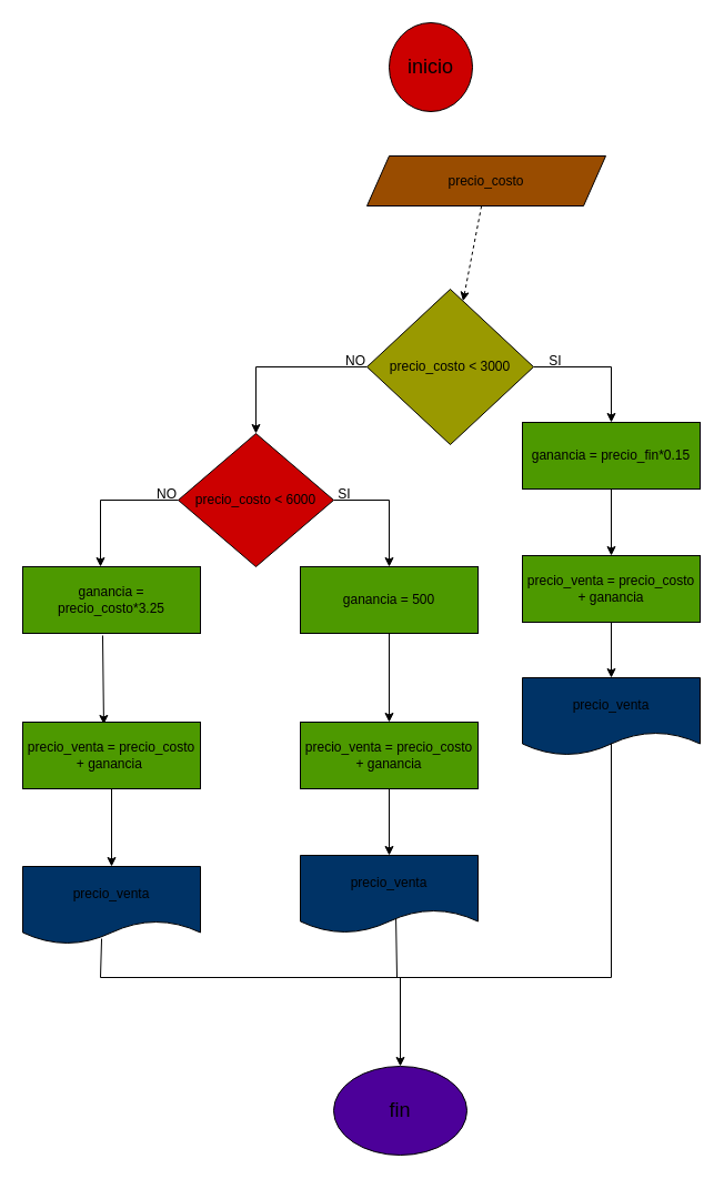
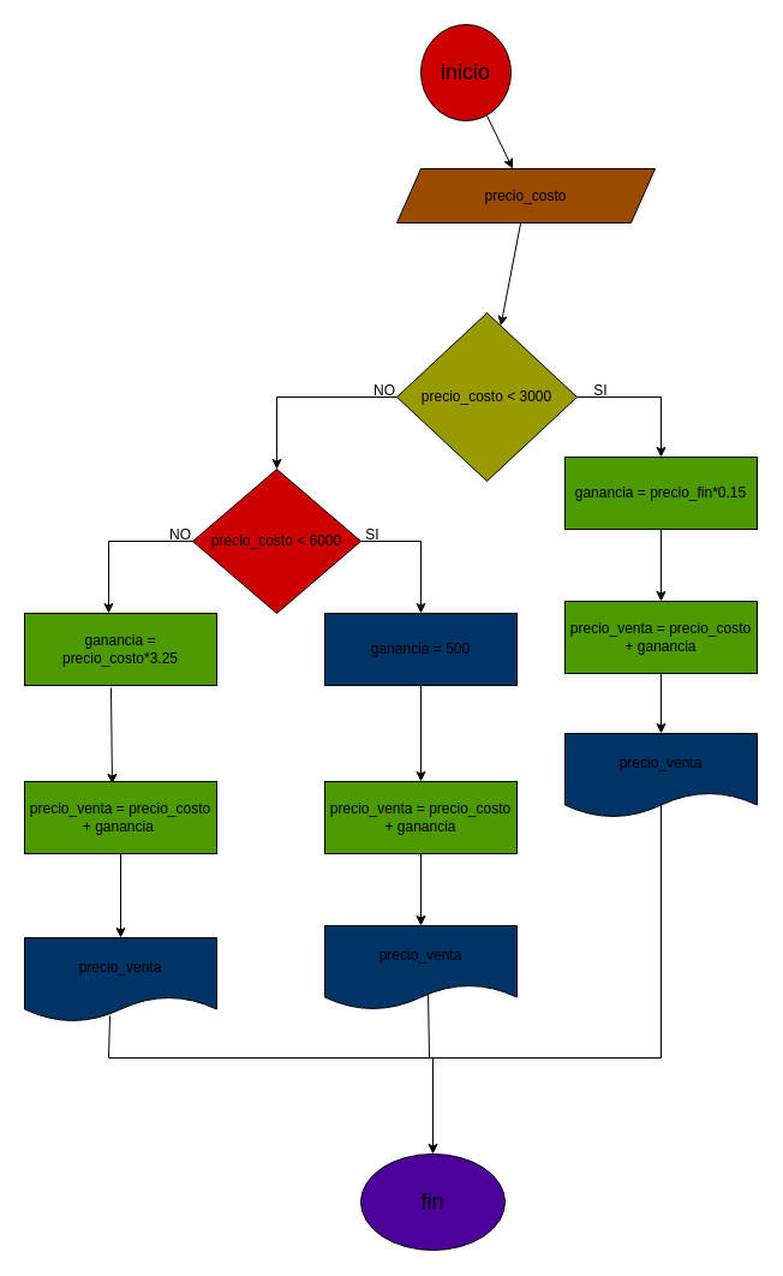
  <mxCell id="0" />
  <mxCell id="1" parent="0" />
+ <mxCell id="2" value="" style="edgeStyle=none;html=1;" edge="1" parent="1" source="3" target="5"><mxGeometry relative="1" as="geometry" /></mxCell>
  <mxCell id="3" value="&lt;font style=&quot;font-size: 18px;&quot;&gt;inicio&lt;/font&gt;" style="ellipse;whiteSpace=wrap;html=1;fillColor=#CC0000;" vertex="1" parent="1"><mxGeometry x="350" y="20" width="75" height="80" as="geometry" /></mxCell>
- <mxCell id="4" value="" style="edgeStyle=none;html=1;dashed=1;" edge="1" parent="1" source="5" target="6"><mxGeometry relative="1" as="geometry" /></mxCell>
+ <mxCell id="4" value="" style="edgeStyle=none;html=1;" edge="1" parent="1" source="5" target="6"><mxGeometry relative="1" as="geometry" /></mxCell>
  <mxCell id="5" value="precio_costo" style="shape=parallelogram;perimeter=parallelogramPerimeter;whiteSpace=wrap;html=1;fixedSize=1;fillColor=#994C00;" vertex="1" parent="1"><mxGeometry x="330" y="140" width="215" height="45" as="geometry" /></mxCell>
  <mxCell id="6" value="precio_costo &amp;lt; 3000" style="rhombus;whiteSpace=wrap;html=1;fillColor=#999900;" vertex="1" parent="1"><mxGeometry x="330" y="260" width="150" height="140" as="geometry" /></mxCell>
  <mxCell id="7" value="" style="endArrow=none;html=1;exitX=1;exitY=0.5;exitDx=0;exitDy=0;" edge="1" parent="1" source="6"><mxGeometry width="50" height="50" relative="1" as="geometry"><mxPoint x="500" y="340" as="sourcePoint" /><mxPoint x="550" y="330" as="targetPoint" /></mxGeometry></mxCell>
  <mxCell id="8" value="" style="edgeStyle=none;html=1;" edge="1" parent="1" source="9" target="12"><mxGeometry relative="1" as="geometry" /></mxCell>
  <mxCell id="9" value="ganancia = precio_fin*0.15" style="rounded=0;whiteSpace=wrap;html=1;fillColor=#4D9900;" vertex="1" parent="1"><mxGeometry x="470" y="380" width="160" height="60" as="geometry" /></mxCell>
  <mxCell id="10" value="" style="endArrow=classic;html=1;" edge="1" parent="1" target="9"><mxGeometry width="50" height="50" relative="1" as="geometry"><mxPoint x="550" y="330" as="sourcePoint" /><mxPoint x="550" y="290" as="targetPoint" /></mxGeometry></mxCell>
  <mxCell id="11" value="" style="edgeStyle=none;html=1;" edge="1" parent="1" source="12" target="13"><mxGeometry relative="1" as="geometry" /></mxCell>
  <mxCell id="12" value="precio_venta = precio_costo + ganancia" style="rounded=0;whiteSpace=wrap;html=1;fillColor=#4D9900;" vertex="1" parent="1"><mxGeometry x="470" y="500" width="160" height="60" as="geometry" /></mxCell>
  <mxCell id="13" value="precio_venta" style="shape=document;whiteSpace=wrap;html=1;boundedLbl=1;rounded=0;fillColor=#003366;" vertex="1" parent="1"><mxGeometry x="470" y="610" width="160" height="70" as="geometry" /></mxCell>
  <mxCell id="14" value="" style="endArrow=none;html=1;exitX=0;exitY=0.5;exitDx=0;exitDy=0;" edge="1" parent="1" source="6"><mxGeometry width="50" height="50" relative="1" as="geometry"><mxPoint x="500" y="370" as="sourcePoint" /><mxPoint x="230" y="330" as="targetPoint" /></mxGeometry></mxCell>
  <mxCell id="15" value="" style="endArrow=classic;html=1;entryX=0.5;entryY=0;entryDx=0;entryDy=0;" edge="1" parent="1" target="16"><mxGeometry width="50" height="50" relative="1" as="geometry"><mxPoint x="230" y="330" as="sourcePoint" /><mxPoint x="230" y="380" as="targetPoint" /></mxGeometry></mxCell>
  <mxCell id="16" value="precio_costo &amp;lt; 6000" style="rhombus;whiteSpace=wrap;html=1;fillColor=#cc0000;" vertex="1" parent="1"><mxGeometry x="160" y="390" width="140" height="120" as="geometry" /></mxCell>
  <mxCell id="17" value="" style="endArrow=none;html=1;exitX=1;exitY=0.5;exitDx=0;exitDy=0;" edge="1" parent="1" source="16"><mxGeometry width="50" height="50" relative="1" as="geometry"><mxPoint x="500" y="520" as="sourcePoint" /><mxPoint x="350" y="450" as="targetPoint" /></mxGeometry></mxCell>
  <mxCell id="18" value="" style="endArrow=classic;html=1;" edge="1" parent="1"><mxGeometry width="50" height="50" relative="1" as="geometry"><mxPoint x="350" y="450" as="sourcePoint" /><mxPoint x="350" y="510" as="targetPoint" /></mxGeometry></mxCell>
  <mxCell id="19" value="" style="edgeStyle=none;html=1;" edge="1" parent="1" source="20" target="29"><mxGeometry relative="1" as="geometry" /></mxCell>
- <mxCell id="20" value="ganancia = 500" style="rounded=0;whiteSpace=wrap;html=1;fillColor=#4D9900;" vertex="1" parent="1"><mxGeometry x="270" y="510" width="160" height="60" as="geometry" /></mxCell>
+ <mxCell id="20" value="ganancia = 500" style="rounded=0;whiteSpace=wrap;html=1;fillColor=#003366;" vertex="1" parent="1"><mxGeometry x="270" y="510" width="160" height="60" as="geometry" /></mxCell>
  <mxCell id="21" value="SI" style="text;html=1;strokeColor=none;fillColor=none;align=center;verticalAlign=middle;whiteSpace=wrap;rounded=0;" vertex="1" parent="1"><mxGeometry x="470" y="310" width="60" height="30" as="geometry" /></mxCell>
  <mxCell id="22" value="NO" style="text;html=1;strokeColor=none;fillColor=none;align=center;verticalAlign=middle;whiteSpace=wrap;rounded=0;" vertex="1" parent="1"><mxGeometry x="290" y="310" width="60" height="30" as="geometry" /></mxCell>
  <mxCell id="23" value="SI" style="text;html=1;strokeColor=none;fillColor=none;align=center;verticalAlign=middle;whiteSpace=wrap;rounded=0;" vertex="1" parent="1"><mxGeometry x="280" y="430" width="60" height="30" as="geometry" /></mxCell>
  <mxCell id="24" value="" style="endArrow=none;html=1;exitX=0;exitY=0.5;exitDx=0;exitDy=0;" edge="1" parent="1" source="16"><mxGeometry width="50" height="50" relative="1" as="geometry"><mxPoint x="500" y="460" as="sourcePoint" /><mxPoint x="90" y="450" as="targetPoint" /></mxGeometry></mxCell>
  <mxCell id="25" value="" style="endArrow=classic;html=1;" edge="1" parent="1"><mxGeometry width="50" height="50" relative="1" as="geometry"><mxPoint x="90" y="450" as="sourcePoint" /><mxPoint x="90" y="510" as="targetPoint" /></mxGeometry></mxCell>
  <mxCell id="26" value="" style="edgeStyle=none;html=1;exitX=0.45;exitY=1.033;exitDx=0;exitDy=0;exitPerimeter=0;entryX=0.456;entryY=0.033;entryDx=0;entryDy=0;entryPerimeter=0;" edge="1" parent="1" source="27" target="31"><mxGeometry relative="1" as="geometry"><mxPoint x="100" y="650" as="targetPoint" /></mxGeometry></mxCell>
  <mxCell id="27" value="ganancia = precio_costo*3.25" style="rounded=0;whiteSpace=wrap;html=1;fillColor=#4D9900;" vertex="1" parent="1"><mxGeometry x="20" y="510" width="160" height="60" as="geometry" /></mxCell>
  <mxCell id="28" value="" style="edgeStyle=none;html=1;" edge="1" parent="1" source="29" target="36"><mxGeometry relative="1" as="geometry" /></mxCell>
  <mxCell id="29" value="precio_venta = precio_costo + ganancia" style="whiteSpace=wrap;html=1;rounded=0;fillColor=#4D9900;" vertex="1" parent="1"><mxGeometry x="270" y="650" width="160" height="60" as="geometry" /></mxCell>
  <mxCell id="30" value="" style="edgeStyle=none;html=1;" edge="1" parent="1" source="31" target="35"><mxGeometry relative="1" as="geometry" /></mxCell>
  <mxCell id="31" value="precio_venta = precio_costo + ganancia&amp;nbsp;" style="rounded=0;whiteSpace=wrap;html=1;fillColor=#4D9900;" vertex="1" parent="1"><mxGeometry x="20" y="650" width="160" height="60" as="geometry" /></mxCell>
  <mxCell id="32" value="NO" style="text;html=1;strokeColor=none;fillColor=none;align=center;verticalAlign=middle;whiteSpace=wrap;rounded=0;" vertex="1" parent="1"><mxGeometry x="120" y="430" width="60" height="30" as="geometry" /></mxCell>
  <mxCell id="33" value="" style="endArrow=none;html=1;entryX=0.5;entryY=0.843;entryDx=0;entryDy=0;entryPerimeter=0;" edge="1" parent="1" target="13"><mxGeometry width="50" height="50" relative="1" as="geometry"><mxPoint x="550" y="880" as="sourcePoint" /><mxPoint x="557" y="660" as="targetPoint" /></mxGeometry></mxCell>
  <mxCell id="34" value="" style="endArrow=none;html=1;" edge="1" parent="1"><mxGeometry width="50" height="50" relative="1" as="geometry"><mxPoint x="90" y="880" as="sourcePoint" /><mxPoint x="550" y="880" as="targetPoint" /></mxGeometry></mxCell>
  <mxCell id="35" value="precio_venta" style="shape=document;whiteSpace=wrap;html=1;boundedLbl=1;rounded=0;fillColor=#003366;" vertex="1" parent="1"><mxGeometry x="20" y="780" width="160" height="70" as="geometry" /></mxCell>
  <mxCell id="36" value="precio_venta" style="shape=document;whiteSpace=wrap;html=1;boundedLbl=1;rounded=0;fillColor=#003366;" vertex="1" parent="1"><mxGeometry x="270" y="770" width="160" height="70" as="geometry" /></mxCell>
  <mxCell id="37" value="" style="endArrow=none;html=1;entryX=0.538;entryY=0.814;entryDx=0;entryDy=0;entryPerimeter=0;" edge="1" parent="1" target="36"><mxGeometry width="50" height="50" relative="1" as="geometry"><mxPoint x="357" y="880" as="sourcePoint" /><mxPoint x="357" y="830" as="targetPoint" /></mxGeometry></mxCell>
  <mxCell id="38" value="" style="endArrow=none;html=1;entryX=0.444;entryY=0.929;entryDx=0;entryDy=0;entryPerimeter=0;" edge="1" parent="1" target="35"><mxGeometry width="50" height="50" relative="1" as="geometry"><mxPoint x="90" y="880" as="sourcePoint" /><mxPoint x="90" y="850" as="targetPoint" /></mxGeometry></mxCell>
  <mxCell id="39" value="" style="endArrow=classic;html=1;" edge="1" parent="1"><mxGeometry width="50" height="50" relative="1" as="geometry"><mxPoint x="360" y="880" as="sourcePoint" /><mxPoint x="360" y="960" as="targetPoint" /></mxGeometry></mxCell>
  <mxCell id="40" value="&lt;font style=&quot;font-size: 18px;&quot;&gt;fin&lt;/font&gt;" style="ellipse;whiteSpace=wrap;html=1;fillColor=#4C0099;" vertex="1" parent="1"><mxGeometry x="300" y="960" width="120" height="80" as="geometry" /></mxCell>
